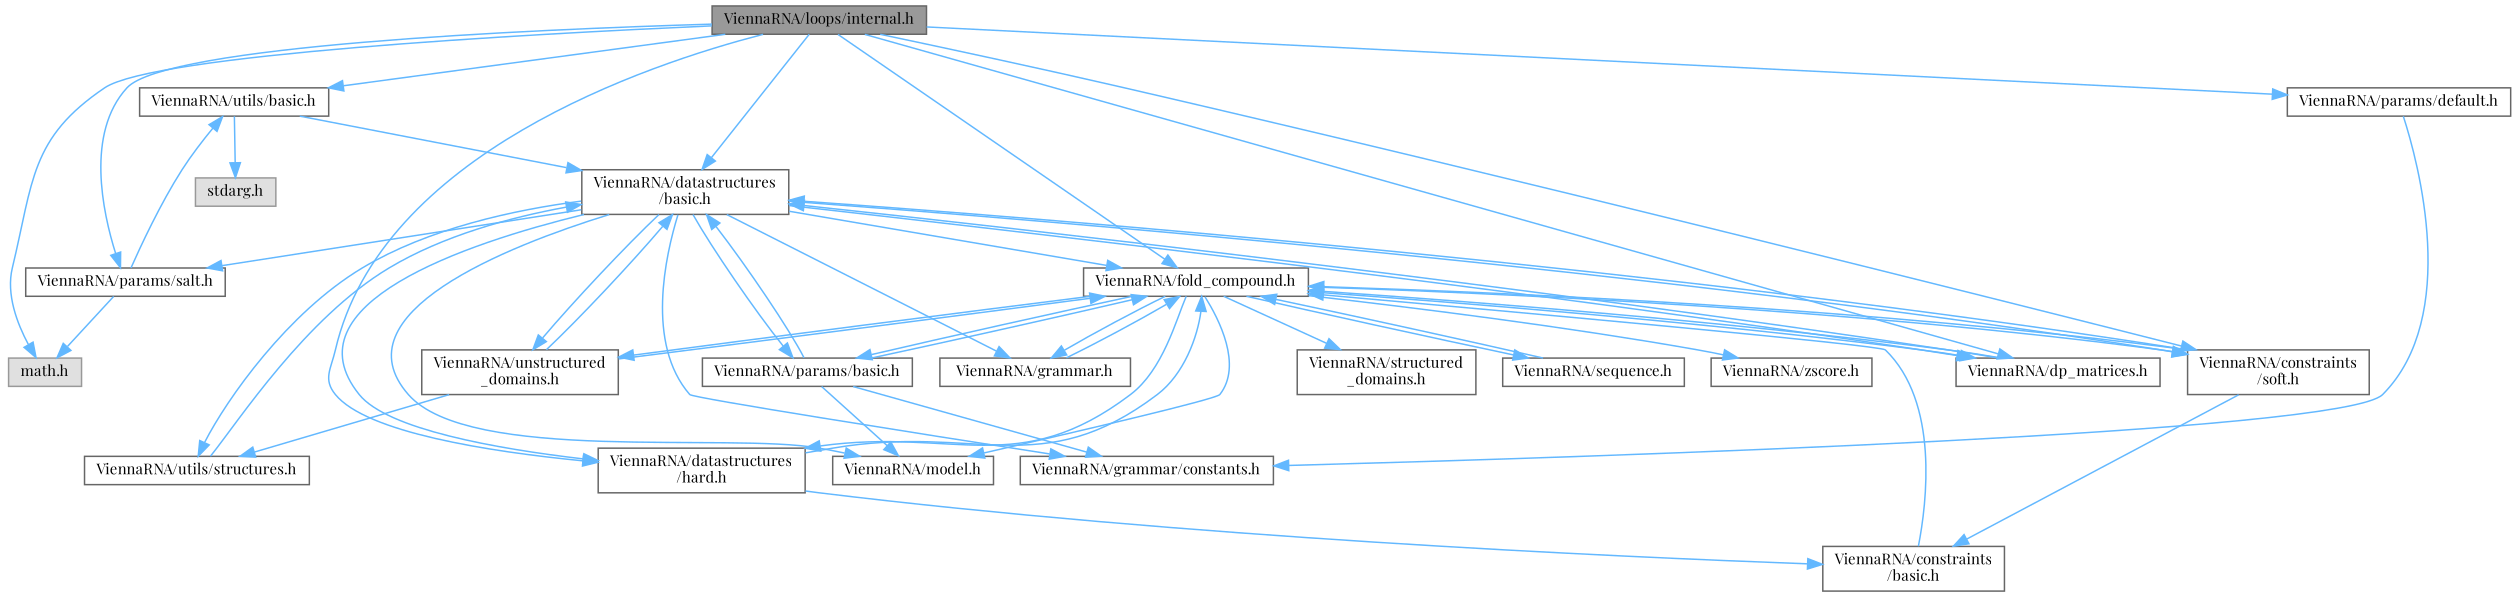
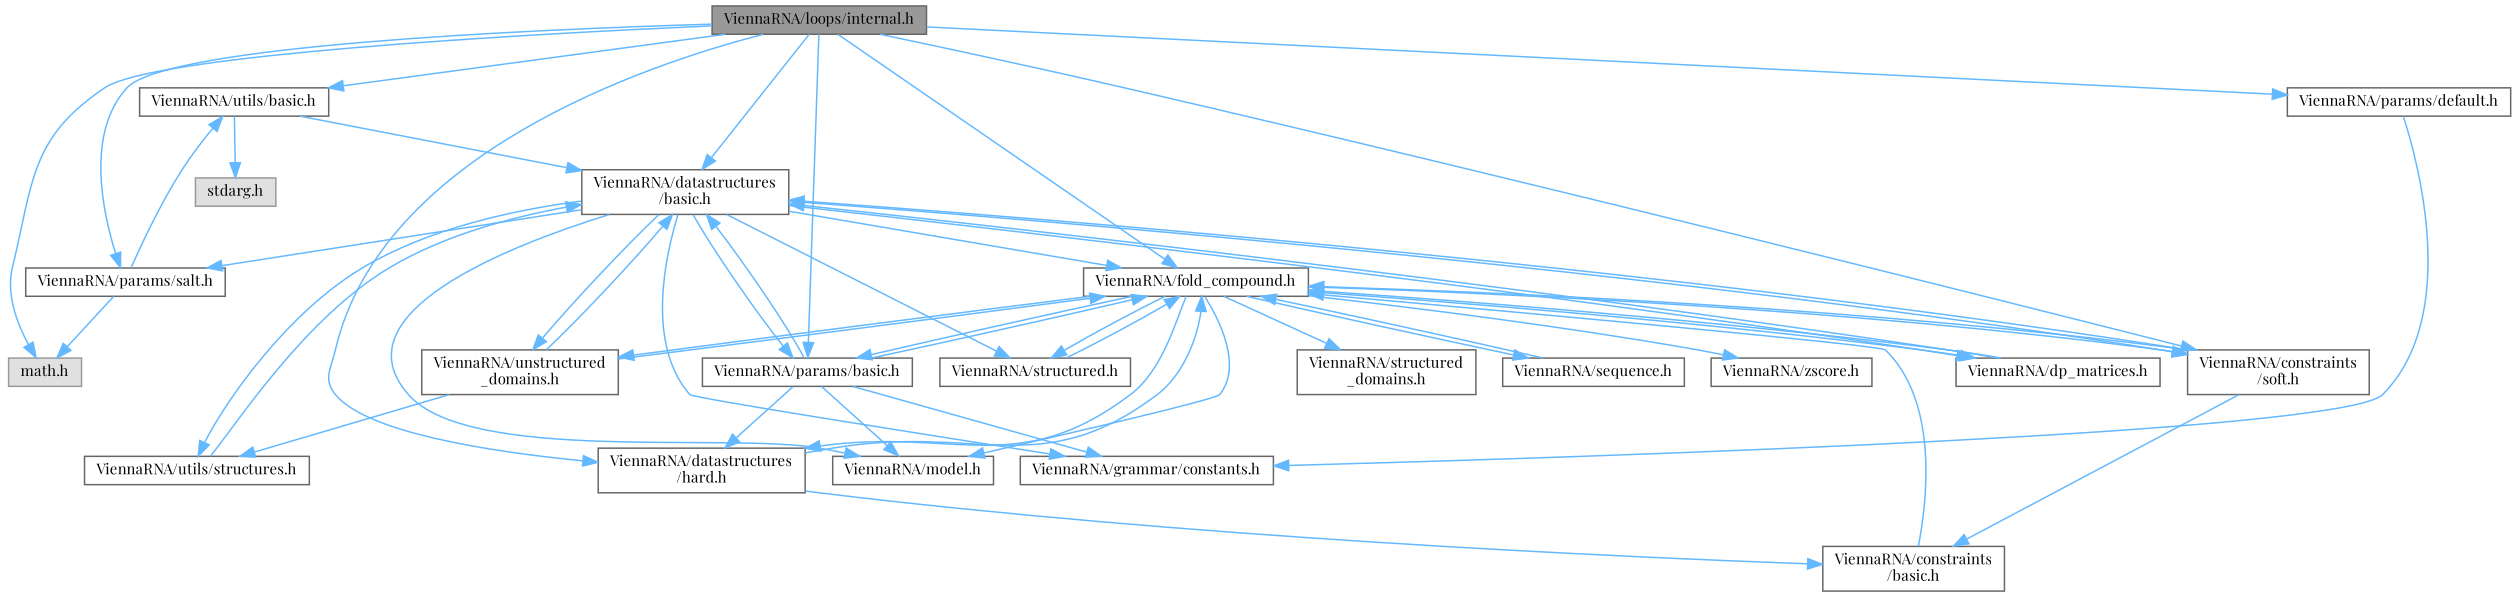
  digraph {
    fontname="Playfair Display"
    node [color=grey40 fillcolor=white fontname="Playfair Display" fontsize=10 shape=box style=filled]
    edge [color=steelblue1 fontname="Playfair Display" fontsize=10 labelfontname=Helvetica labelfontsize=10 style=solid]
    n1 [color=gray40 fillcolor=grey60 fontcolor=black height=0.2 label="ViennaRNA/loops/internal.h" width=0.4]
    n2 [color=grey60 fillcolor="#E0E0E0" height=0.2 label="math.h" width=0.4]
    n3 [height=0.2 label="ViennaRNA/utils/basic.h" width=0.4]
    n4 [height=0.2 label="ViennaRNA/datastructures\l/basic.h" width=0.4]
    n5 [height=0.2 label="ViennaRNA/fold_compound.h" width=0.4]
    n6 [height=0.2 label="ViennaRNA/params/basic.h" width=0.4]
    n7 [height=0.2 label="ViennaRNA/datastructures\l/hard.h" width=0.4]
    n8 [height=0.2 label="ViennaRNA/constraints\l/soft.h" width=0.4]
    n9 [height=0.2 label="ViennaRNA/params/default.h" width=0.4]
    n10 [height=0.2 label="ViennaRNA/params/salt.h" width=0.4]
    n11 [color=grey60 fillcolor="#E0E0E0" height=0.2 label="stdarg.h" width=0.4]
    n12 [height=0.2 label="ViennaRNA/grammar/constants.h" width=0.4]
    n13 [height=0.2 label="ViennaRNA/model.h" width=0.4]
    n14 [height=0.2 label="ViennaRNA/dp_matrices.h" width=0.4]
-   n15 [height=0.2 label="ViennaRNA/grammar.h" width=0.4]
+   n15 [height=0.2 label="ViennaRNA/structured.h" width=0.4]
    n16 [height=0.2 label="ViennaRNA/unstructured\l_domains.h" width=0.4]
    n17 [height=0.2 label="ViennaRNA/utils/structures.h" width=0.4]
    n18 [height=0.2 label="ViennaRNA/structured\l_domains.h" width=0.4]
    n19 [height=0.2 label="ViennaRNA/sequence.h" width=0.4]
    n20 [height=0.2 label="ViennaRNA/zscore.h" width=0.4]
    n21 [height=0.2 label="ViennaRNA/constraints\l/basic.h" width=0.4]
    n1 -> n2
    n1 -> n3
    n1 -> n4
    n1 -> n5
-   n1 -> n14
+   n1 -> n6
    n1 -> n7
    n1 -> n8
    n1 -> n9
    n1 -> n10
    n3 -> n4
    n3 -> n11
    n4 -> n5
    n4 -> n6
-   n4 -> n7
+   n6 -> n7
    n4 -> n8
    n4 -> n10
    n4 -> n12
    n4 -> n13
    n4 -> n14
    n4 -> n15
    n4 -> n16
    n4 -> n17
    n5 -> n6
    n5 -> n7
    n5 -> n8
    n5 -> n13
    n5 -> n14
    n5 -> n15
    n5 -> n16
    n5 -> n18
    n5 -> n19
    n5 -> n20
    n6 -> n4
    n6 -> n5
    n6 -> n12
    n6 -> n13
    n7 -> n5
    n7 -> n21
    n8 -> n4
    n8 -> n5
    n8 -> n21
    n9 -> n12
    n10 -> n2
    n10 -> n3
    n14 -> n4
    n14 -> n5
    n15 -> n5
    n16 -> n4
    n16 -> n5
    n16 -> n17
    n17 -> n4
    n19 -> n5
    n21 -> n5
  }
